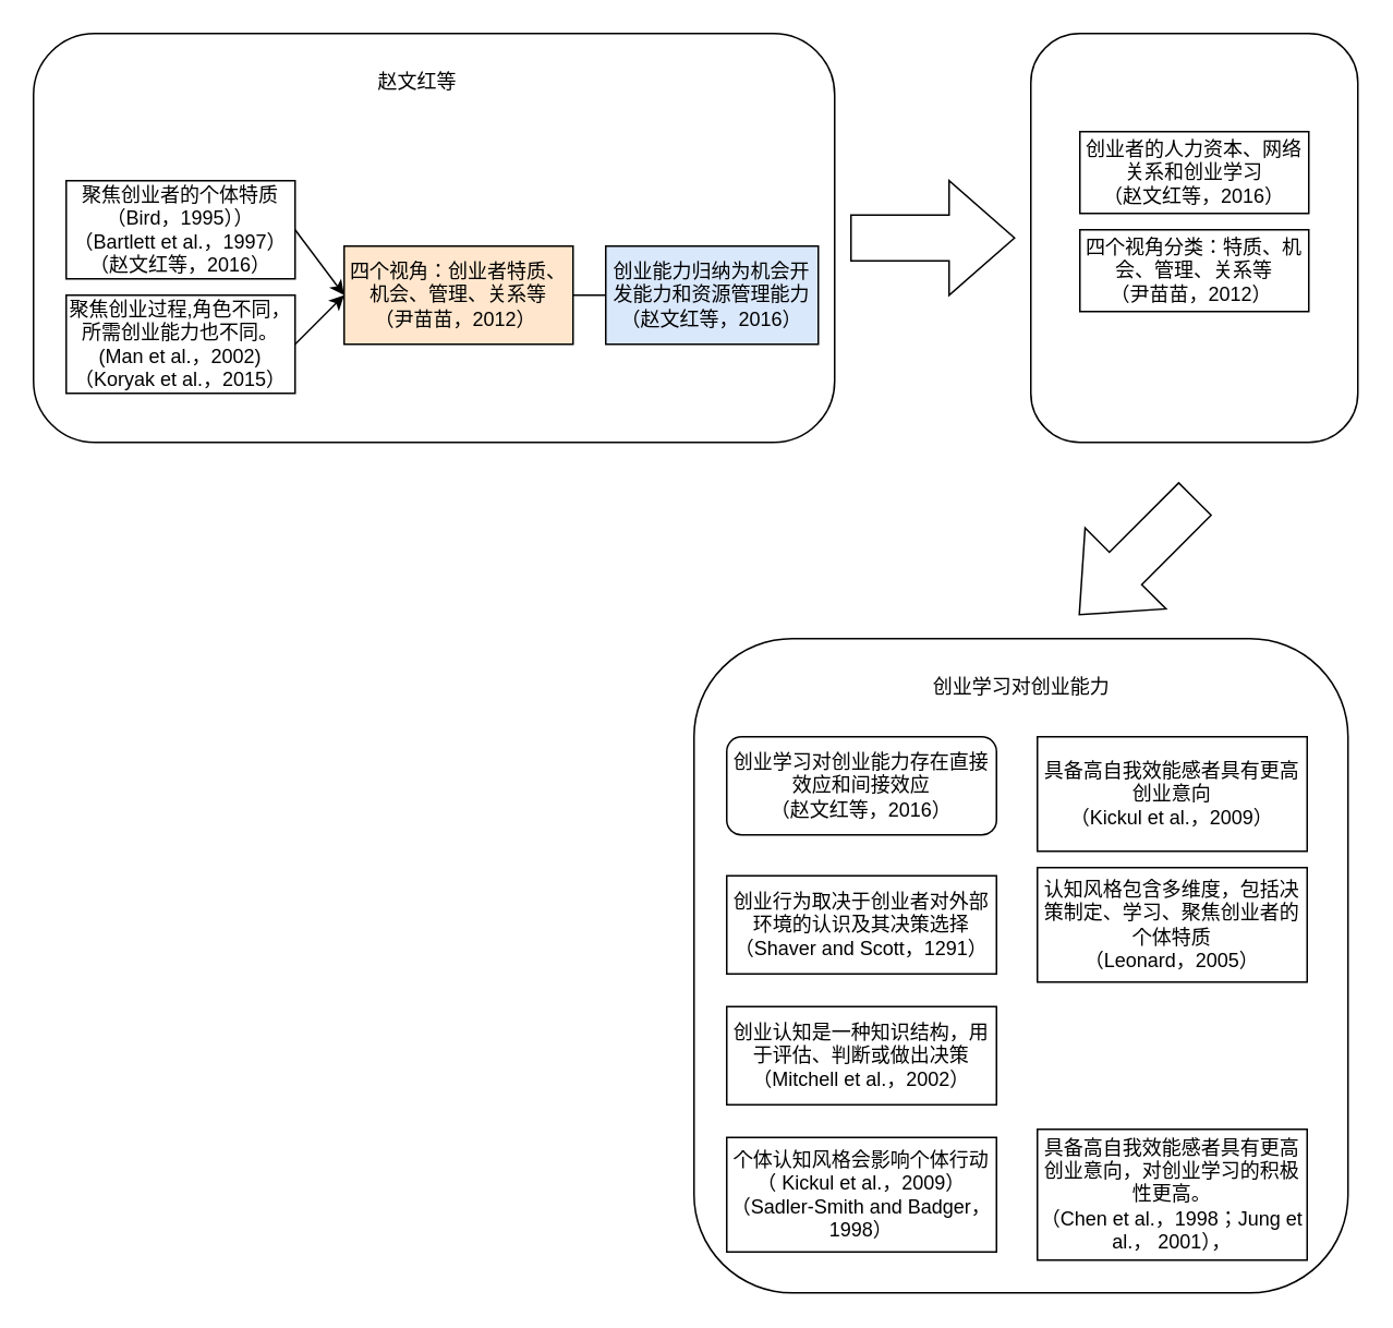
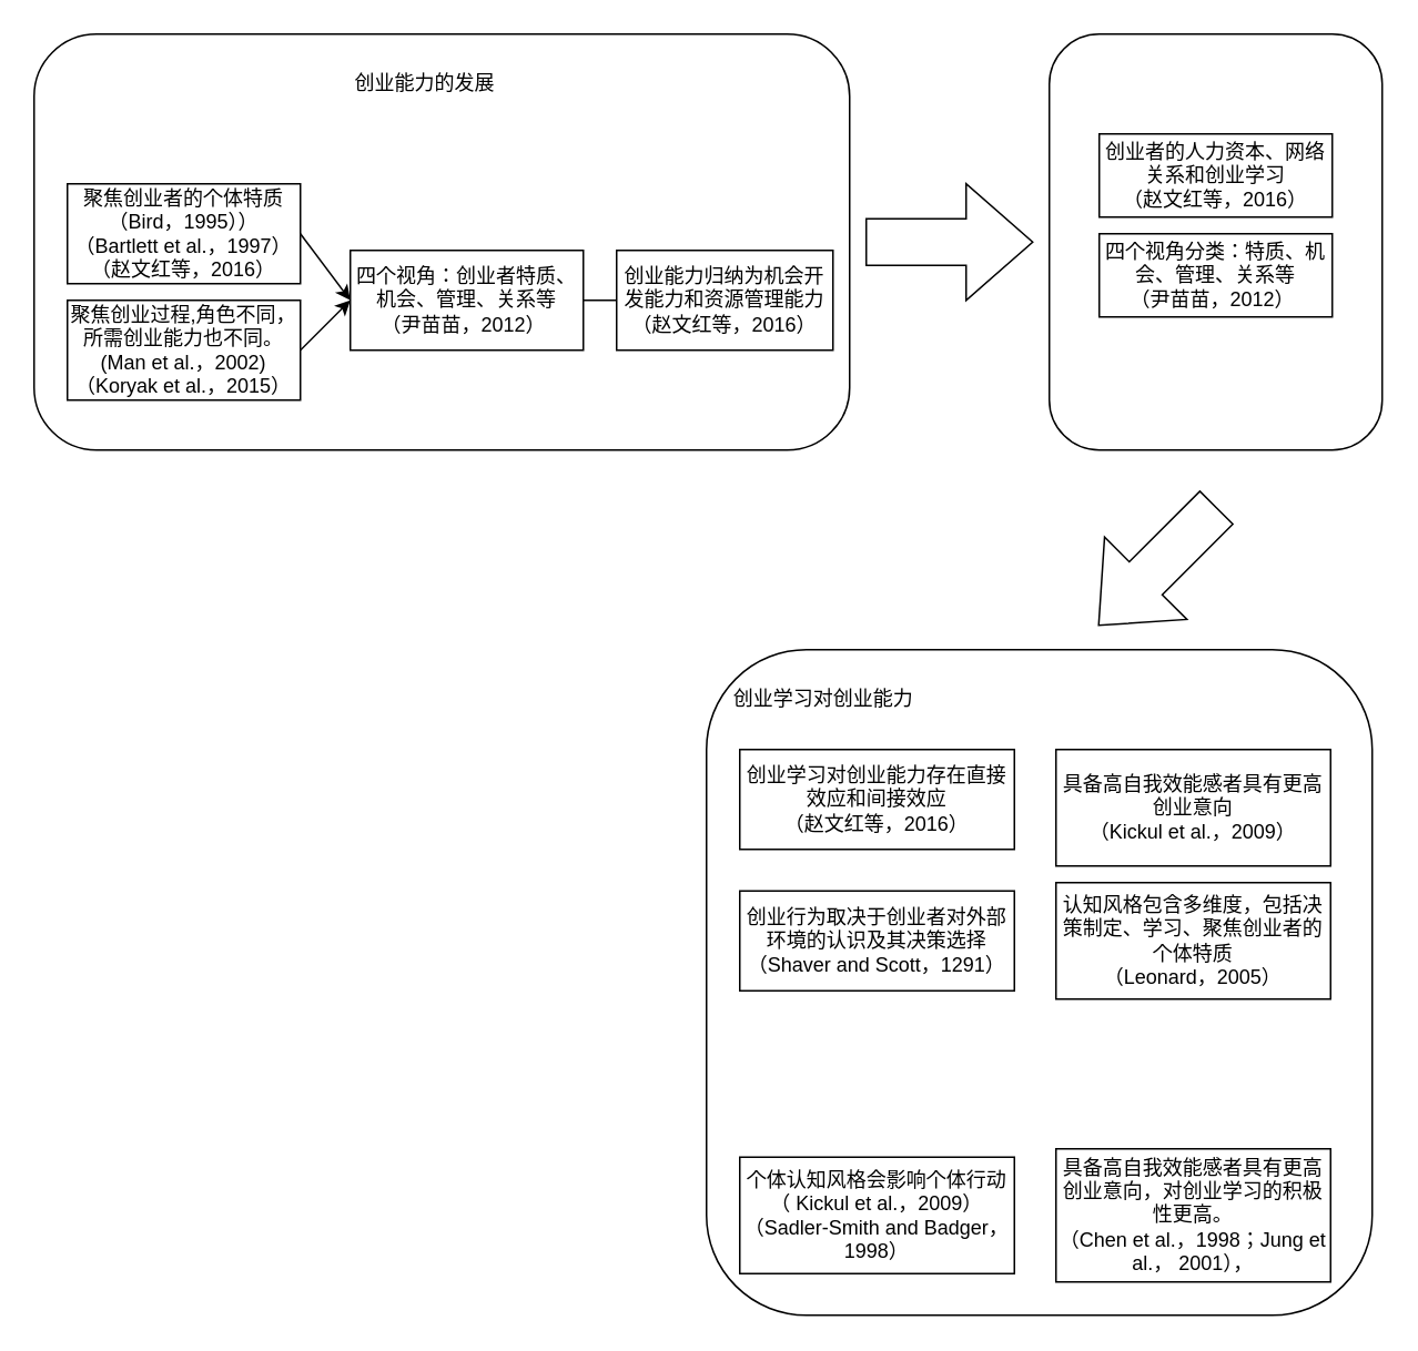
  <mxCell id="0" />
  <mxCell id="1" parent="0" />
  <mxCell id="2" value="" style="rounded=1;whiteSpace=wrap;html=1;" vertex="1" parent="1"><mxGeometry x="424" y="390" width="400" height="400" as="geometry" /></mxCell>
  <mxCell id="3" value="" style="group" vertex="1" connectable="0" parent="1"><mxGeometry x="630" y="20" width="200" height="250" as="geometry" /></mxCell>
  <mxCell id="4" value="" style="rounded=1;whiteSpace=wrap;html=1;" vertex="1" parent="3"><mxGeometry width="200" height="250" as="geometry" /></mxCell>
  <mxCell id="5" value="创业者的人力资本、网络关系和创业学习&lt;br&gt;（赵文红等，2016）" style="rounded=0;whiteSpace=wrap;html=1;" vertex="1" parent="3"><mxGeometry x="30" y="60" width="140" height="50" as="geometry" /></mxCell>
  <mxCell id="6" value="四个视角分类：特质、机会、管理、关系等&lt;br&gt;（尹苗苗，2012）&amp;nbsp;" style="rounded=0;whiteSpace=wrap;html=1;" vertex="1" parent="3"><mxGeometry x="30" y="120.003" width="140" height="50" as="geometry" /></mxCell>
  <mxCell id="7" value="" style="html=1;shadow=0;dashed=0;align=center;verticalAlign=middle;shape=mxgraph.arrows2.arrow;dy=0.6;dx=40;notch=0;" vertex="1" parent="1"><mxGeometry x="520" y="110" width="100" height="70" as="geometry" /></mxCell>
  <mxCell id="8" value="" style="group" vertex="1" connectable="0" parent="1"><mxGeometry x="20" y="20" width="490" height="250" as="geometry" /></mxCell>
  <mxCell id="9" value="" style="rounded=1;whiteSpace=wrap;html=1;" vertex="1" parent="8"><mxGeometry width="490" height="250" as="geometry" /></mxCell>
  <mxCell id="10" value="聚焦创业者的个体特质&lt;br&gt;（Bird，1995））&lt;br&gt;（Bartlett et al.，1997）&lt;br&gt;（赵文红等，2016）" style="rounded=0;whiteSpace=wrap;html=1;" vertex="1" parent="8"><mxGeometry x="20" y="90" width="140" height="60" as="geometry" /></mxCell>
- <mxCell id="11" value="四个视角：创业者特质、机会、管理、关系等&lt;br&gt;（尹苗苗，2012）&amp;nbsp;" style="rounded=0;whiteSpace=wrap;html=1;fillColor=#ffe6cc;" vertex="1" parent="8"><mxGeometry x="190" y="130" width="140" height="60" as="geometry" /></mxCell>
- <mxCell id="12" value="创业能力归纳为机会开发能力和资源管理能力&lt;br&gt;（赵文红等，2016）" style="rounded=0;whiteSpace=wrap;html=1;fillColor=#dae8fc;" vertex="1" parent="8"><mxGeometry x="350" y="130" width="130" height="60" as="geometry" /></mxCell>
+ <mxCell id="11" value="四个视角：创业者特质、机会、管理、关系等&lt;br&gt;（尹苗苗，2012）&amp;nbsp;" style="rounded=0;whiteSpace=wrap;html=1;" vertex="1" parent="8"><mxGeometry x="190" y="130" width="140" height="60" as="geometry" /></mxCell>
+ <mxCell id="12" value="创业能力归纳为机会开发能力和资源管理能力&lt;br&gt;（赵文红等，2016）" style="rounded=0;whiteSpace=wrap;html=1;" vertex="1" parent="8"><mxGeometry x="350" y="130" width="130" height="60" as="geometry" /></mxCell>
  <mxCell id="13" value="聚焦创业过程,角色不同，所需创业能力也不同。&lt;br&gt;(Man et al.，2002)（Koryak et al.，2015）" style="rounded=0;whiteSpace=wrap;html=1;" vertex="1" parent="8"><mxGeometry x="20" y="160" width="140" height="60" as="geometry" /></mxCell>
  <mxCell id="14" value="" style="endArrow=classic;html=1;exitX=1;exitY=0.5;exitDx=0;exitDy=0;entryX=0;entryY=0.5;entryDx=0;entryDy=0;" edge="1" parent="8" source="13" target="11"><mxGeometry width="50" height="50" relative="1" as="geometry"><mxPoint x="290" y="310" as="sourcePoint" /><mxPoint x="340" y="260" as="targetPoint" /></mxGeometry></mxCell>
  <mxCell id="15" value="" style="edgeStyle=orthogonalEdgeStyle;rounded=0;orthogonalLoop=1;jettySize=auto;html=1;endArrow=none;" edge="1" parent="8" source="11" target="12"><mxGeometry relative="1" as="geometry" /></mxCell>
  <mxCell id="16" value="" style="endArrow=classic;html=1;exitX=1;exitY=0.5;exitDx=0;exitDy=0;entryX=0;entryY=0.5;entryDx=0;entryDy=0;" edge="1" parent="8" source="10" target="11"><mxGeometry width="50" height="50" relative="1" as="geometry"><mxPoint x="170" y="200" as="sourcePoint" /><mxPoint x="210" y="160" as="targetPoint" /></mxGeometry></mxCell>
- <mxCell id="17" value="赵文红等" style="text;html=1;strokeColor=none;fillColor=none;align=center;verticalAlign=middle;whiteSpace=wrap;rounded=0;" vertex="1" parent="8"><mxGeometry x="180" y="20" width="110" height="20" as="geometry" /></mxCell>
+ <mxCell id="17" value="创业能力的发展" style="text;html=1;strokeColor=none;fillColor=none;align=center;verticalAlign=middle;whiteSpace=wrap;rounded=0;" vertex="1" parent="8"><mxGeometry x="180" y="20" width="110" height="20" as="geometry" /></mxCell>
  <mxCell id="18" value="" style="html=1;shadow=0;dashed=0;align=center;verticalAlign=middle;shape=mxgraph.arrows2.arrow;dy=0.6;dx=40;direction=south;notch=0;rotation=45;" vertex="1" parent="1"><mxGeometry x="660" y="290" width="70" height="100" as="geometry" /></mxCell>
- <mxCell id="19" value="创业学习对创业能力存在直接效应和间接效应&lt;br&gt;（赵文红等，2016）" style="whiteSpace=wrap;html=1;rounded=1;" vertex="1" parent="1"><mxGeometry x="444" y="450" width="165" height="60" as="geometry" /></mxCell>
+ <mxCell id="19" value="创业学习对创业能力存在直接效应和间接效应&lt;br&gt;（赵文红等，2016）" style="rounded=0;whiteSpace=wrap;html=1;" vertex="1" parent="1"><mxGeometry x="444" y="450" width="165" height="60" as="geometry" /></mxCell>
  <mxCell id="20" value="创业行为取决于创业者对外部环境的认识及其决策选择&lt;br&gt;（Shaver and Scott，1291）" style="rounded=0;whiteSpace=wrap;html=1;" vertex="1" parent="1"><mxGeometry x="444" y="535" width="165" height="60" as="geometry" /></mxCell>
- <mxCell id="21" value="创业认知是一种知识结构，用于评估、判断或做出决策&lt;br&gt;（Mitchell et al.，2002）" style="rounded=0;whiteSpace=wrap;html=1;" vertex="1" parent="1"><mxGeometry x="444" y="615" width="165" height="60" as="geometry" /></mxCell>
  <mxCell id="22" value="个体认知风格会影响个体行动&lt;br&gt;（ Kickul et al.，2009）&lt;br&gt;（Sadler-Smith and Badger，1998）" style="rounded=0;whiteSpace=wrap;html=1;" vertex="1" parent="1"><mxGeometry x="444" y="695" width="165" height="70" as="geometry" /></mxCell>
  <mxCell id="23" value="具备高自我效能感者具有更高创业意向&lt;br&gt;（Kickul et al.，2009）&lt;br&gt;" style="rounded=0;whiteSpace=wrap;html=1;" vertex="1" parent="1"><mxGeometry x="634" y="450" width="165" height="70" as="geometry" /></mxCell>
  <mxCell id="24" value="认知风格包含多维度，包括决策制定、学习、聚焦创业者的个体特质&lt;br&gt;（Leonard，2005）" style="rounded=0;whiteSpace=wrap;html=1;" vertex="1" parent="1"><mxGeometry x="634" y="530" width="165" height="70" as="geometry" /></mxCell>
  <mxCell id="25" value="具备高自我效能感者具有更高创业意向，对创业学习的积极性更高。&lt;br&gt;（Chen et al.，1998；Jung et al.， 2001），" style="rounded=0;whiteSpace=wrap;html=1;" vertex="1" parent="1"><mxGeometry x="634" y="690" width="165" height="80" as="geometry" /></mxCell>
- <mxCell id="26" value="创业学习对创业能力" style="text;html=1;strokeColor=none;fillColor=none;align=center;verticalAlign=middle;whiteSpace=wrap;rounded=0;" vertex="1" parent="1"><mxGeometry x="568.5" y="410" width="111" height="20" as="geometry" /></mxCell>
+ <mxCell id="26" value="创业学习对创业能力" style="text;html=1;strokeColor=none;fillColor=none;align=center;verticalAlign=middle;whiteSpace=wrap;rounded=0;" vertex="1" parent="1"><mxGeometry x="438.5" y="410" width="111" height="20" as="geometry" /></mxCell>
